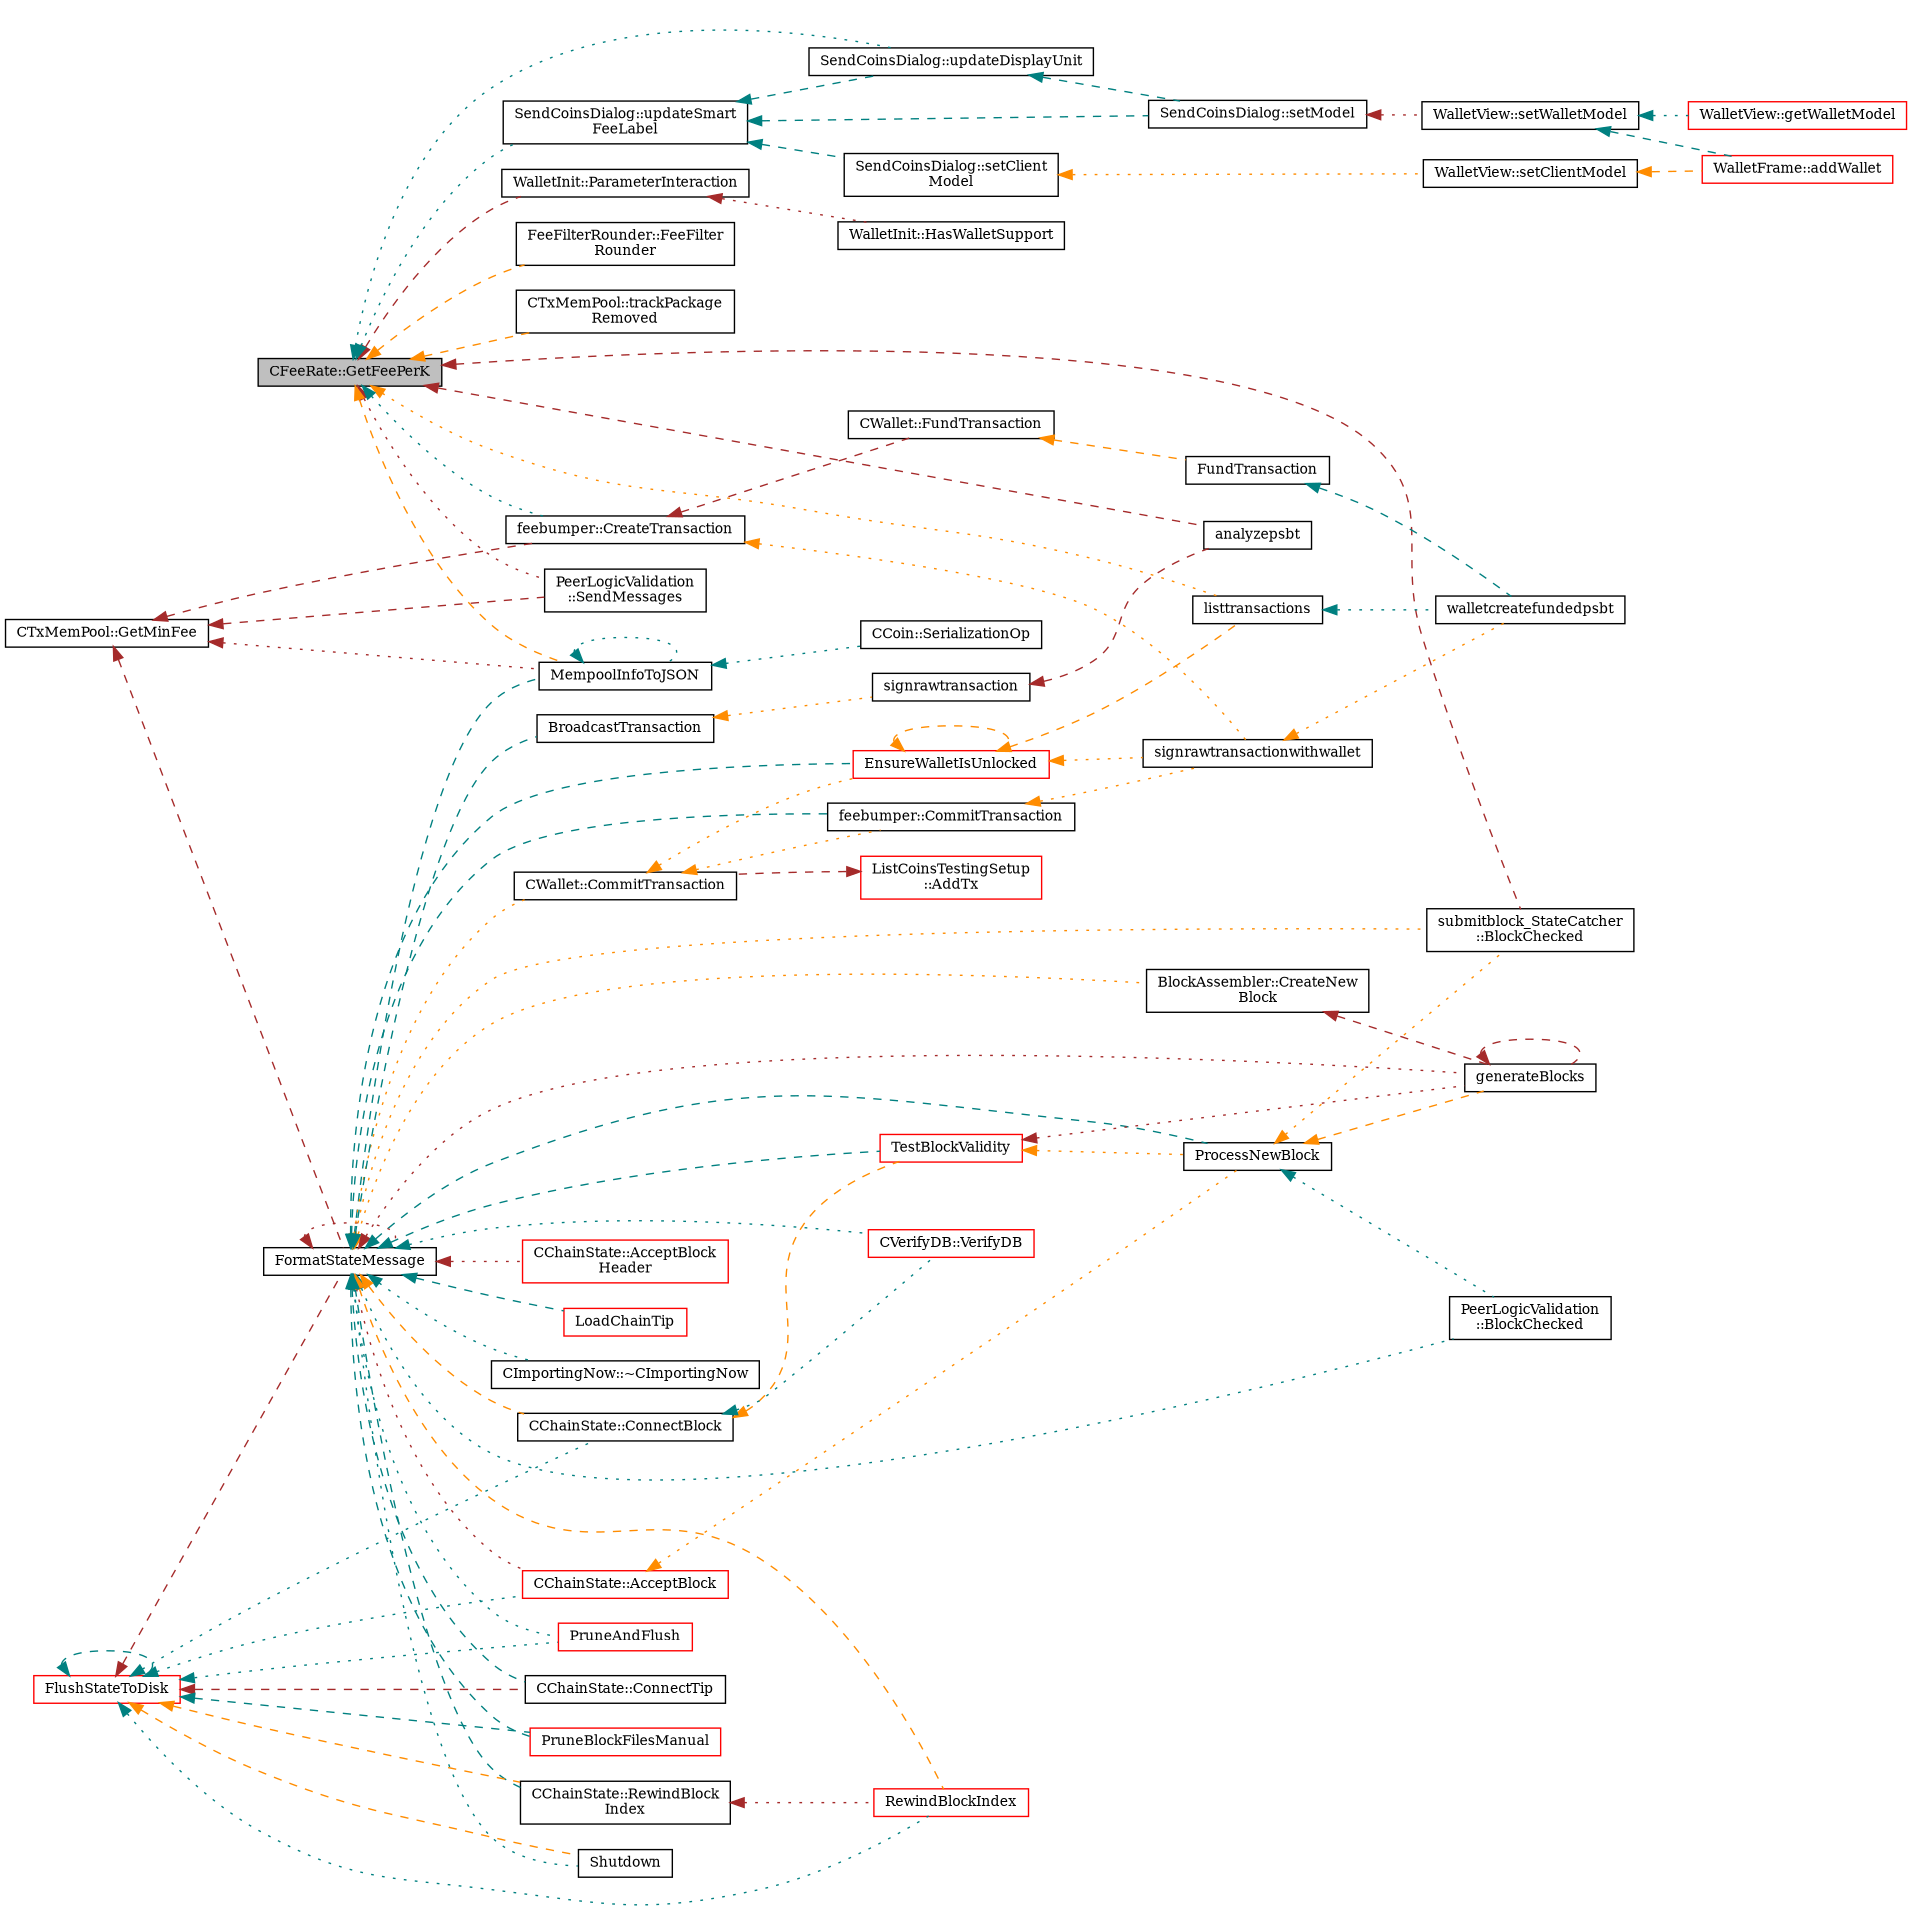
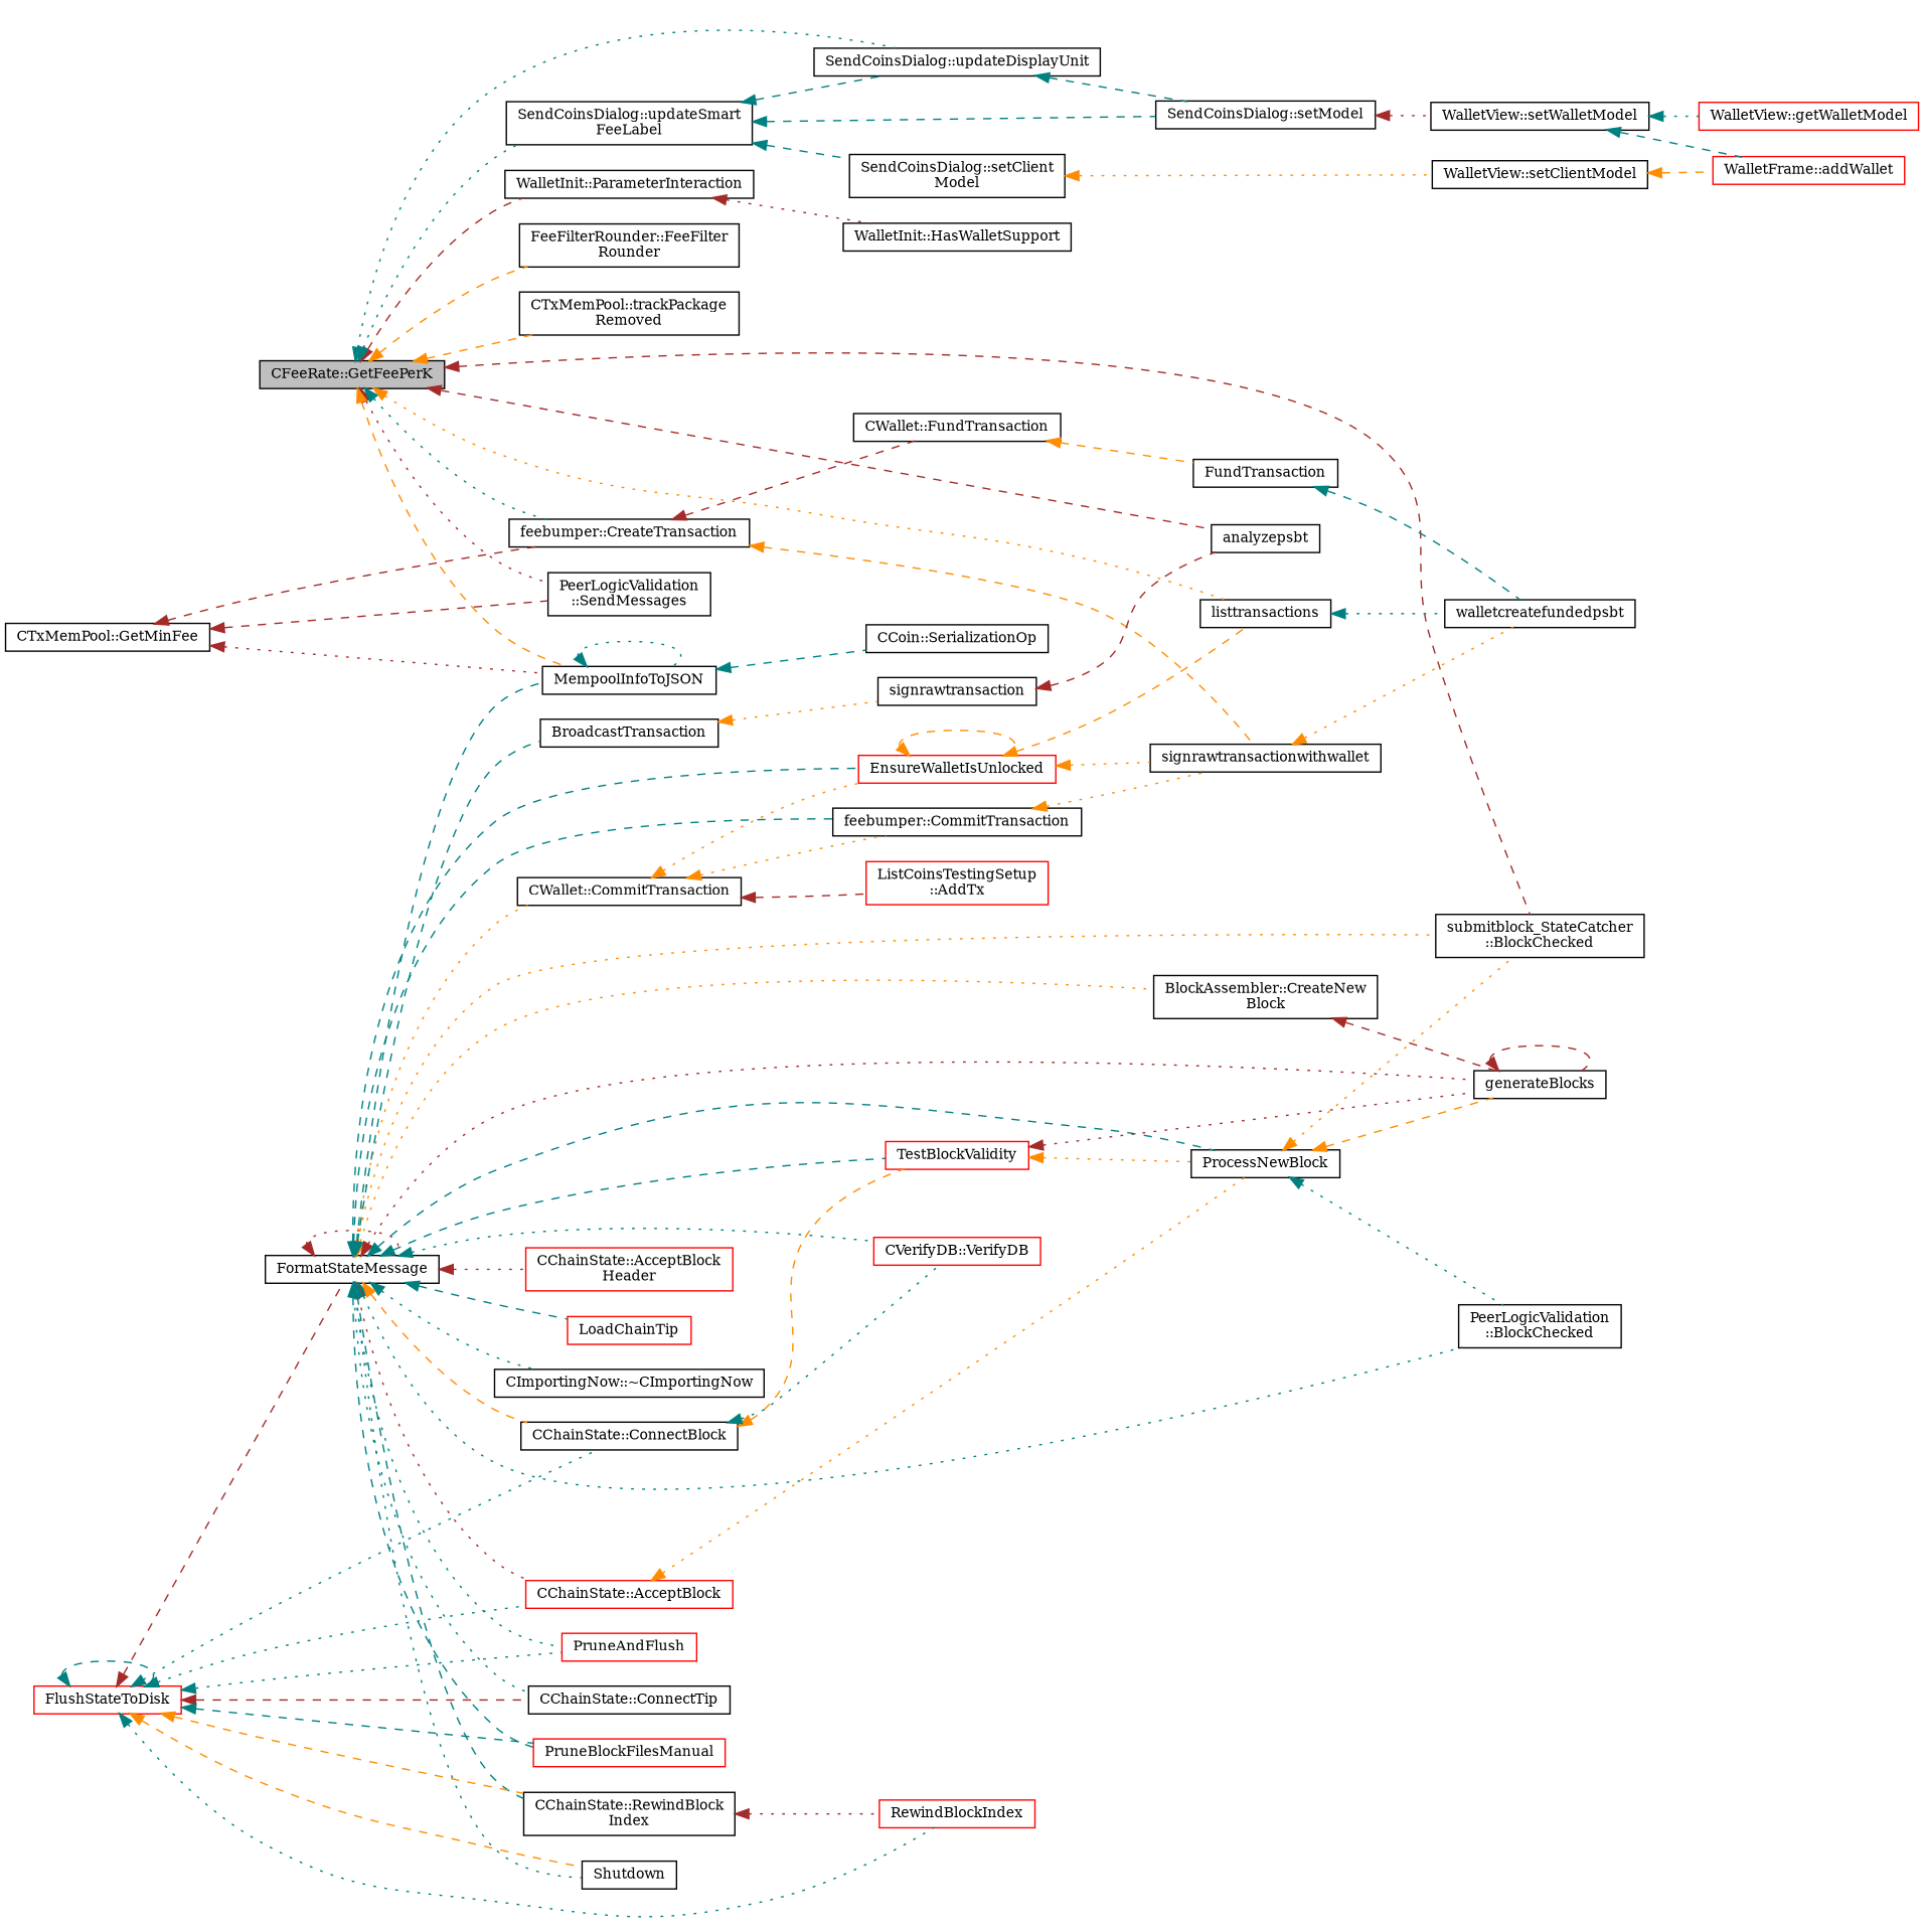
  digraph {
    fontname="DejaVu Serif"
    rankdir=LR
    node [color=black fillcolor=white fontname="DejaVu Serif" fontsize=10 shape=record style=filled]
    edge [color=teal dir=back fontname="DejaVu Serif" fontsize=10 labelfontname=Helvetica labelfontsize=10 style=dashed]
    n1 [fillcolor=grey75 fontcolor=black height=0.2 label="CFeeRate::GetFeePerK" width=0.4]
    n2 [height=0.2 label="WalletInit::ParameterInteraction" width=0.4]
    n3 [height=0.2 label="PeerLogicValidation\l::SendMessages" width=0.4]
    n4 [height=0.2 label="FeeFilterRounder::FeeFilter\lRounder" width=0.4]
    n5 [height=0.2 label="SendCoinsDialog::updateSmart\lFeeLabel" width=0.4]
    n6 [height=0.2 label=MempoolInfoToJSON width=0.4]
    n7 [height=0.2 label="submitblock_StateCatcher\l::BlockChecked" width=0.4]
    n8 [height=0.2 label=analyzepsbt width=0.4]
    n9 [height=0.2 label=listtransactions width=0.4]
    n10 [height=0.2 label="feebumper::CreateTransaction" width=0.4]
    n11 [height=0.2 label="CTxMemPool::trackPackage\lRemoved" width=0.4]
    n12 [height=0.2 label="SendCoinsDialog::updateDisplayUnit" width=0.4]
    n13 [height=0.2 label="WalletInit::HasWalletSupport" width=0.4]
    n14 [height=0.2 label="SendCoinsDialog::setClient\lModel" width=0.4]
    n15 [height=0.2 label="SendCoinsDialog::setModel" width=0.4]
    n16 [height=0.2 label="CCoin::SerializationOp" width=0.4]
    n17 [height=0.2 label="CTxMemPool::GetMinFee" width=0.4]
    n18 [height=0.2 label=FormatStateMessage width=0.4]
    n19 [height=0.2 label=walletcreatefundedpsbt width=0.4]
    n20 [height=0.2 label=signrawtransactionwithwallet width=0.4]
    n21 [height=0.2 label="CWallet::FundTransaction" width=0.4]
    n22 [height=0.2 label="WalletView::setClientModel" width=0.4]
    n23 [height=0.2 label="WalletView::setWalletModel" width=0.4]
    n24 [color=red height=0.2 label="WalletFrame::addWallet" width=0.4]
    n25 [color=red height=0.2 label="WalletView::getWalletModel" width=0.4]
    n26 [height=0.2 label="CImportingNow::~CImportingNow" width=0.4]
    n27 [height=0.2 label="CWallet::CommitTransaction" width=0.4]
    n28 [height=0.2 label="feebumper::CommitTransaction" width=0.4]
    n29 [color=red height=0.2 label=EnsureWalletIsUnlocked width=0.4]
    n30 [height=0.2 label="BlockAssembler::CreateNew\lBlock" width=0.4]
    n31 [height=0.2 label=generateBlocks width=0.4]
    n32 [height=0.2 label="PeerLogicValidation\l::BlockChecked" width=0.4]
    n33 [height=0.2 label=BroadcastTransaction width=0.4]
    n34 [height=0.2 label="CChainState::ConnectBlock" width=0.4]
    n35 [color=red height=0.2 label=TestBlockValidity width=0.4]
    n36 [color=red height=0.2 label="CVerifyDB::VerifyDB" width=0.4]
    n37 [color=red height=0.2 label=PruneAndFlush width=0.4]
    n38 [height=0.2 label="CChainState::ConnectTip" width=0.4]
    n39 [color=red height=0.2 label="CChainState::AcceptBlock" width=0.4]
    n40 [height=0.2 label=ProcessNewBlock width=0.4]
    n41 [color=red height=0.2 label=PruneBlockFilesManual width=0.4]
    n42 [height=0.2 label="CChainState::RewindBlock\lIndex" width=0.4]
    n43 [color=red height=0.2 label=RewindBlockIndex width=0.4]
    n44 [color=red height=0.2 label="CChainState::AcceptBlock\lHeader" width=0.4]
    n45 [color=red height=0.2 label=LoadChainTip width=0.4]
    n46 [height=0.2 label=Shutdown width=0.4]
    n47 [color=red height=0.2 label="ListCoinsTestingSetup\l::AddTx" width=0.4]
    n48 [height=0.2 label=signrawtransaction width=0.4]
    n49 [color=red height=0.2 label=FlushStateToDisk width=0.4]
    n50 [height=0.2 label=FundTransaction width=0.4]
    n1 -> n2 [color=brown]
    n1 -> n3 [color=brown style=dotted]
    n1 -> n4 [color=darkorange]
    n1 -> n5 [style=dotted]
    n1 -> n6 [color=darkorange]
    n1 -> n7 [color=brown]
    n1 -> n8 [color=brown]
    n1 -> n9 [color=darkorange style=dotted]
    n1 -> n10 [style=dotted]
    n1 -> n11 [color=darkorange]
    n1 -> n12 [style=dotted]
    n2 -> n13 [color=brown style=dotted]
    n5 -> n12
    n5 -> n14
    n5 -> n15
    n6 -> n6 [style=dotted]
-   n6 -> n16 [style=dotted]
+   n6 -> n16
    n9 -> n19 [style=dotted]
-   n10 -> n20 [color=darkorange style=dotted]
+   n10 -> n20 [color=darkorange]
    n10 -> n21 [color=brown]
    n12 -> n15
    n14 -> n22 [color=darkorange style=dotted]
    n15 -> n23 [color=brown style=dotted]
    n17 -> n3 [color=brown]
    n17 -> n6 [color=brown style=dotted]
    n17 -> n10 [color=brown]
-   n17 -> n18 [color=brown]
    n18 -> n6
    n18 -> n7 [color=darkorange style=dotted]
    n18 -> n18 [color=brown style=dotted]
    n18 -> n26 [style=dotted]
    n18 -> n27 [color=darkorange style=dotted]
    n18 -> n28
    n18 -> n29
    n18 -> n30 [color=darkorange style=dotted]
    n18 -> n31 [color=brown style=dotted]
    n18 -> n32 [style=dotted]
    n18 -> n33
    n18 -> n34 [color=darkorange]
    n18 -> n35
    n18 -> n36 [style=dotted]
    n18 -> n37 [style=dotted]
-   n18 -> n38
+   n18 -> n38 [style=dotted]
    n18 -> n39 [color=brown style=dotted]
    n18 -> n40
    n18 -> n41
    n18 -> n42
-   n18 -> n43 [color=darkorange]
    n18 -> n44 [color=brown style=dotted]
    n18 -> n45
    n18 -> n46 [style=dotted]
    n20 -> n19 [color=darkorange style=dotted]
    n21 -> n50 [color=darkorange]
    n22 -> n24 [color=darkorange]
    n23 -> n24
    n23 -> n25 [style=dotted]
    n27 -> n28 [color=darkorange style=dotted]
    n27 -> n29 [color=darkorange style=dotted]
-   n47 -> n27 [color=brown]
+   n27 -> n47 [color=brown]
    n28 -> n20 [color=darkorange style=dotted]
    n29 -> n9 [color=darkorange]
    n29 -> n20 [color=darkorange style=dotted]
    n29 -> n29 [color=darkorange]
    n30 -> n31 [color=brown]
    n31 -> n31 [color=brown]
    n33 -> n48 [color=darkorange style=dotted]
    n34 -> n35 [color=darkorange]
    n34 -> n36 [style=dotted]
    n35 -> n31 [color=brown style=dotted]
    n35 -> n40 [color=darkorange style=dotted]
    n39 -> n40 [color=darkorange style=dotted]
    n40 -> n7 [color=darkorange style=dotted]
    n40 -> n31 [color=darkorange]
    n40 -> n32 [style=dotted]
    n42 -> n43 [color=brown style=dotted]
    n48 -> n8 [color=brown]
    n49 -> n18 [color=brown]
    n49 -> n34 [style=dotted]
    n49 -> n37 [style=dotted]
    n49 -> n38 [color=brown]
    n49 -> n39 [style=dotted]
    n49 -> n41
    n49 -> n42 [color=darkorange]
    n49 -> n43 [style=dotted]
    n49 -> n46 [color=darkorange]
    n49 -> n49
    n50 -> n19
  }
